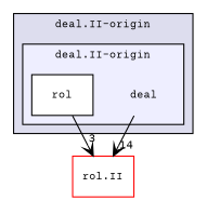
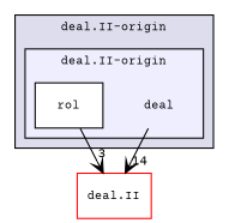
  digraph {
    compound=true
    fontname="Courier Prime"
    node [fontname="Courier Prime" fontsize=10 shape=box fillcolor=white style=filled]
    edge [arrowhead=vee fontname="Courier Prime" labeldistance=1.5 labelfontname=Helvetica labelfontsize=10]
    n1 [label=deal shape=plaintext fillcolor="" style=""]
    n2 [color=black label=rol]
-   n3 [color=red label="rol.II"]
+   n3 [color=red label="deal.II"]
    subgraph cluster_1 {
      bgcolor="#ddddee"
      fontsize=10
      label="deal.II-origin"
      pencolor=black
      subgraph cluster_2 {
        bgcolor="#eeeeff"
        fontsize=10
        label="deal.II-origin"
        pencolor=black
        n1
        n2
      }
    }
    n1 -> n3 [headlabel=14]
    n2 -> n3 [headlabel=3]
  }
